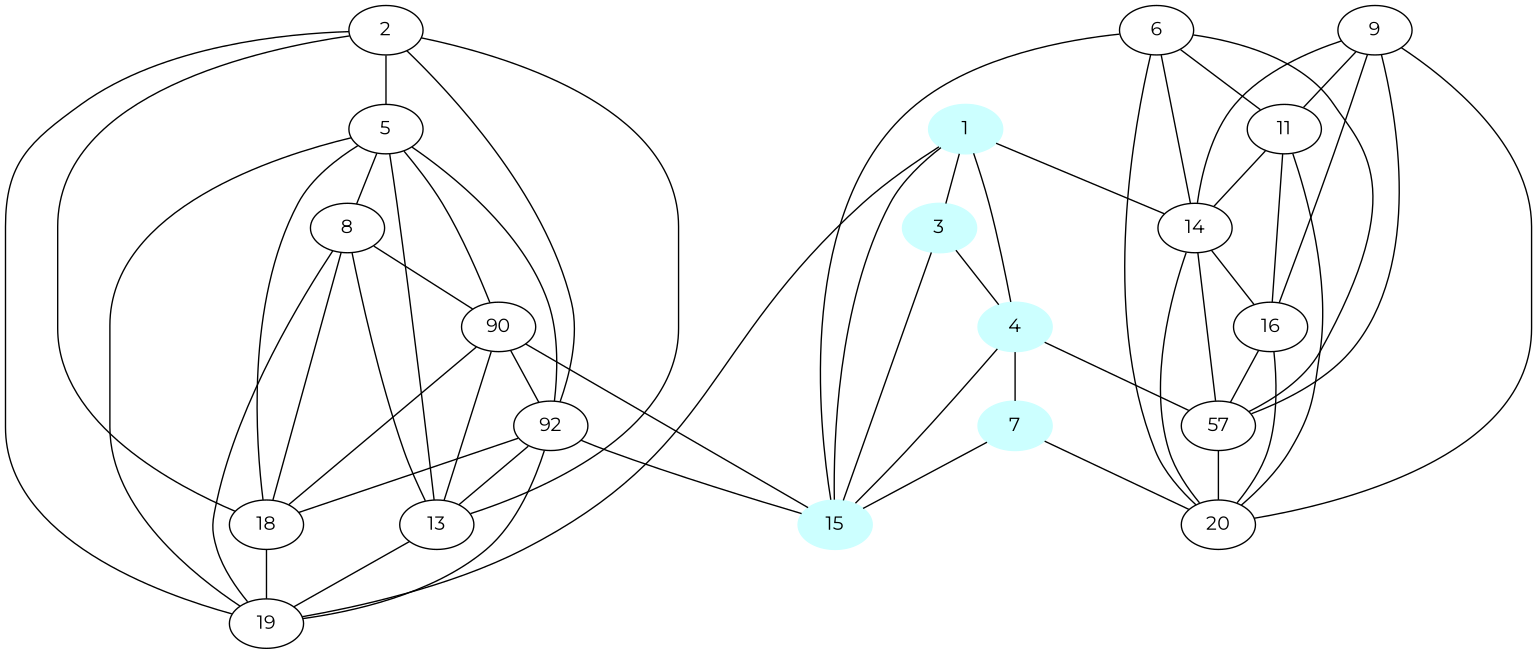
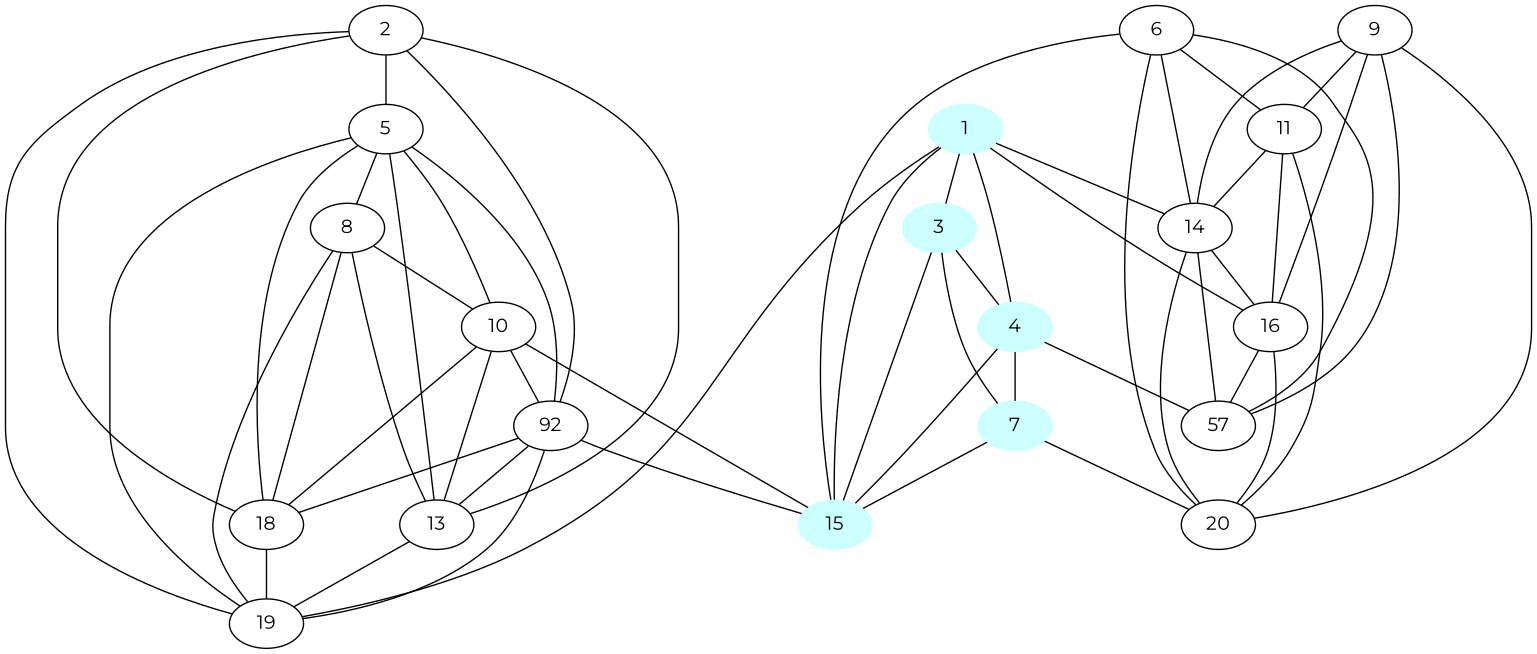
  graph {
    fontname=Montserrat
    node [fontname=Montserrat]
    edge [fontname=Montserrat]
    1 [color="#CCFFFF" style=filled]
    3 [color="#CCFFFF" style=filled]
    4 [color="#CCFFFF" style=filled]
    15 [color="#CCFFFF" style=filled]
    14
    16
    19
    7 [color="#CCFFFF" style=filled]
    n9 [label=57]
    20
    2
    5
    n13 [label=92]
    13
    18
    8
-   10 [label=90]
+   10
    6
    11
    9
    1 -- 3
    1 -- 4
    1 -- 15
    1 -- 14
+   1 -- 16
    1 -- 19
    3 -- 4
    3 -- 15
+   3 -- 7
    4 -- 15
    4 -- 7
    4 -- n9
    14 -- 16
    14 -- n9
    14 -- 20
    16 -- n9
    16 -- 20
    7 -- 15
    7 -- 20
-   n9 -- 20
    2 -- 19
    2 -- 5
    2 -- n13
    2 -- 13
    2 -- 18
    5 -- 19
    5 -- n13
    5 -- 13
    5 -- 18
    5 -- 8
    5 -- 10
    n13 -- 15
    n13 -- 19
    n13 -- 13
    n13 -- 18
    13 -- 19
    18 -- 19
    8 -- 19
    8 -- 13
    8 -- 18
    8 -- 10
    10 -- 15
    10 -- n13
    10 -- 13
    10 -- 18
    6 -- 15
    6 -- 14
    6 -- n9
    6 -- 20
    6 -- 11
    11 -- 14
    11 -- 16
    11 -- 20
    9 -- 14
    9 -- 16
    9 -- n9
    9 -- 20
    9 -- 11
  }
